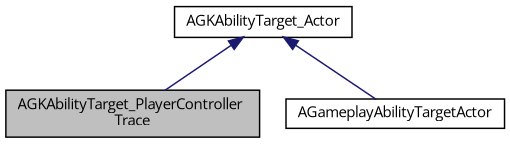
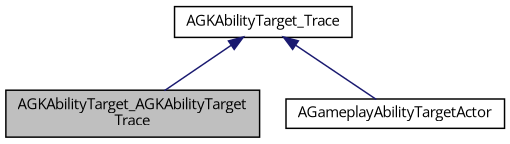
  digraph {
    fontname="Open Sans"
    node [color=black fillcolor=white fontname="Open Sans" fontsize=10 shape=record style=filled]
    edge [color=midnightblue dir=back fontname="Open Sans" fontsize=10 labelfontname=Helvetica labelfontsize=10 style=solid]
-   n1 [fillcolor=grey75 fontcolor=black height=0.2 label="AGKAbilityTarget_PlayerController\lTrace" width=0.4]
-   n2 [height=0.2 label=AGKAbilityTarget_Actor width=0.4]
+   n1 [fillcolor=grey75 fontcolor=black height=0.2 label="AGKAbilityTarget_AGKAbilityTarget\lTrace" width=0.4]
+   n2 [height=0.2 label=AGKAbilityTarget_Trace width=0.4]
    n3 [height=0.2 label=AGameplayAbilityTargetActor width=0.4]
    n2 -> n1
    n2 -> n3
  }
